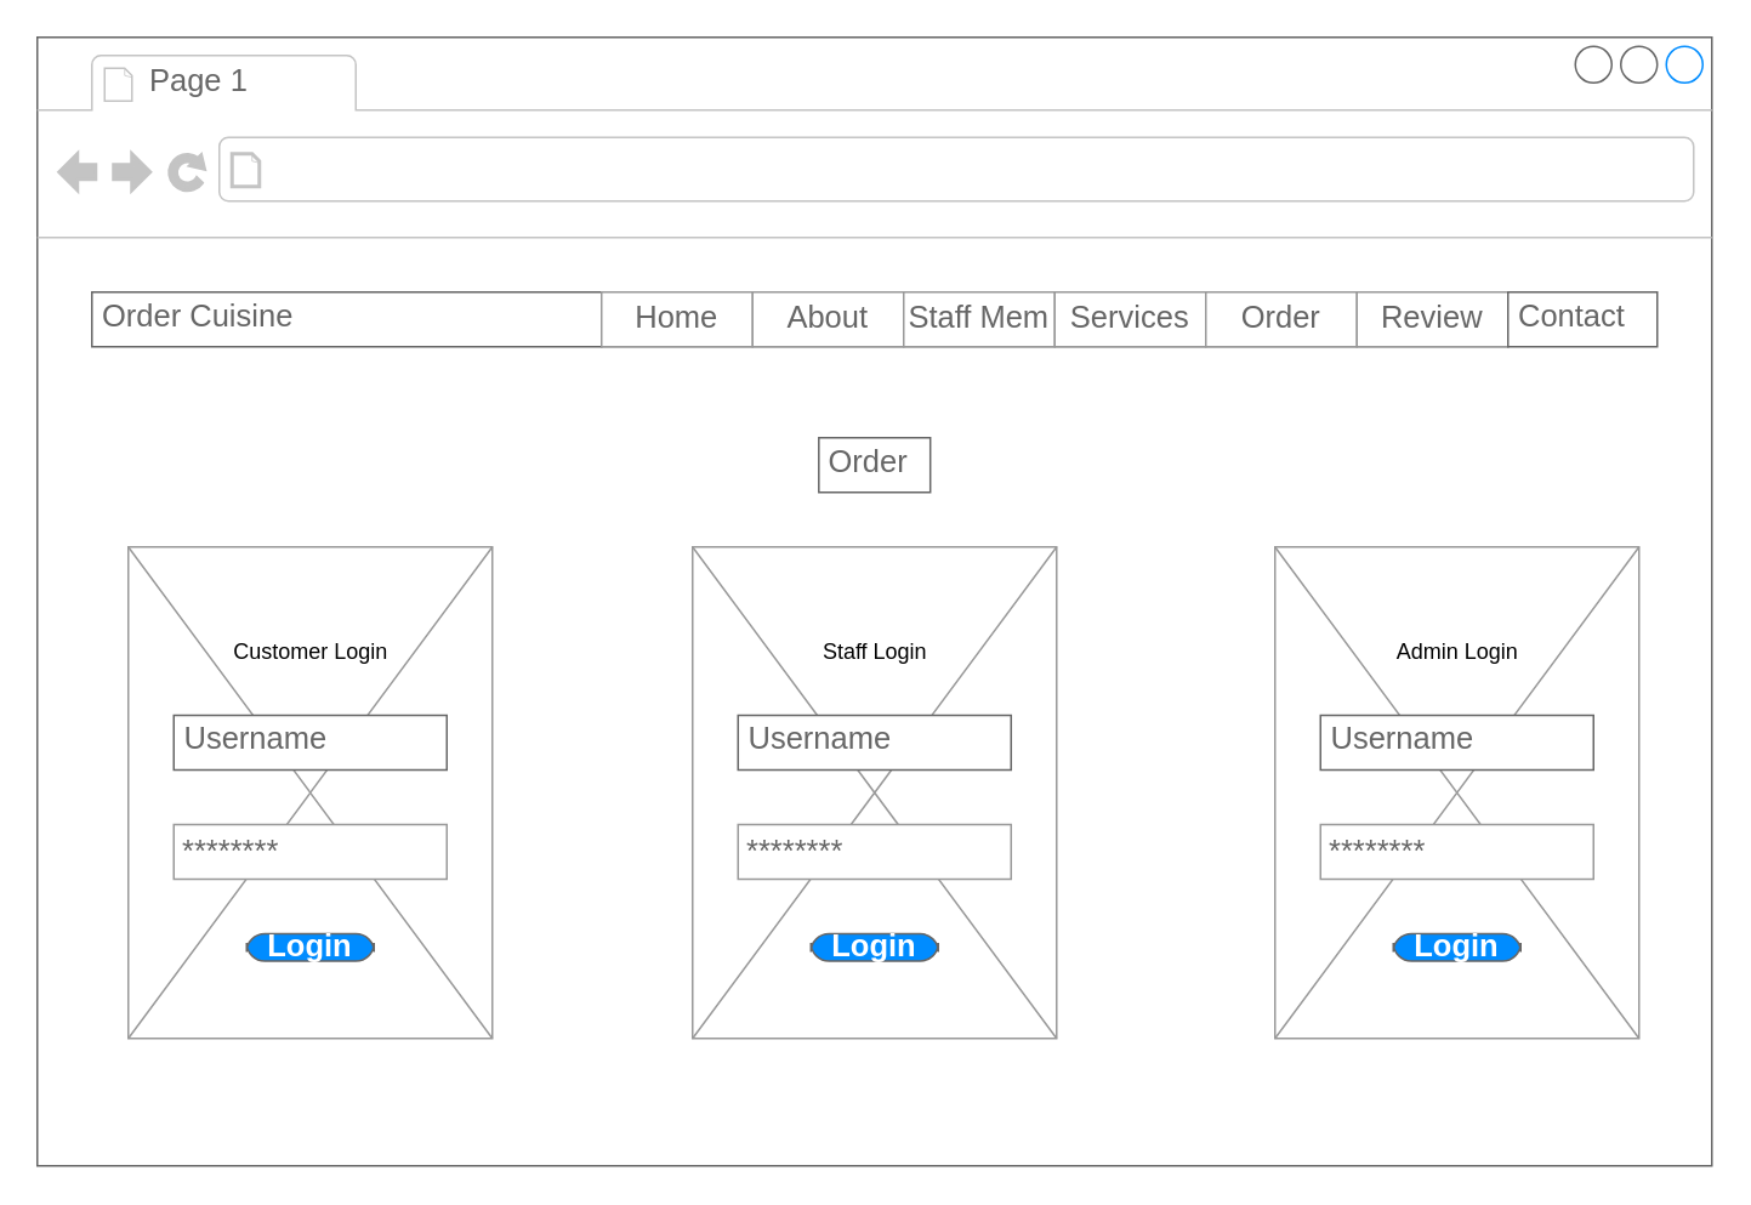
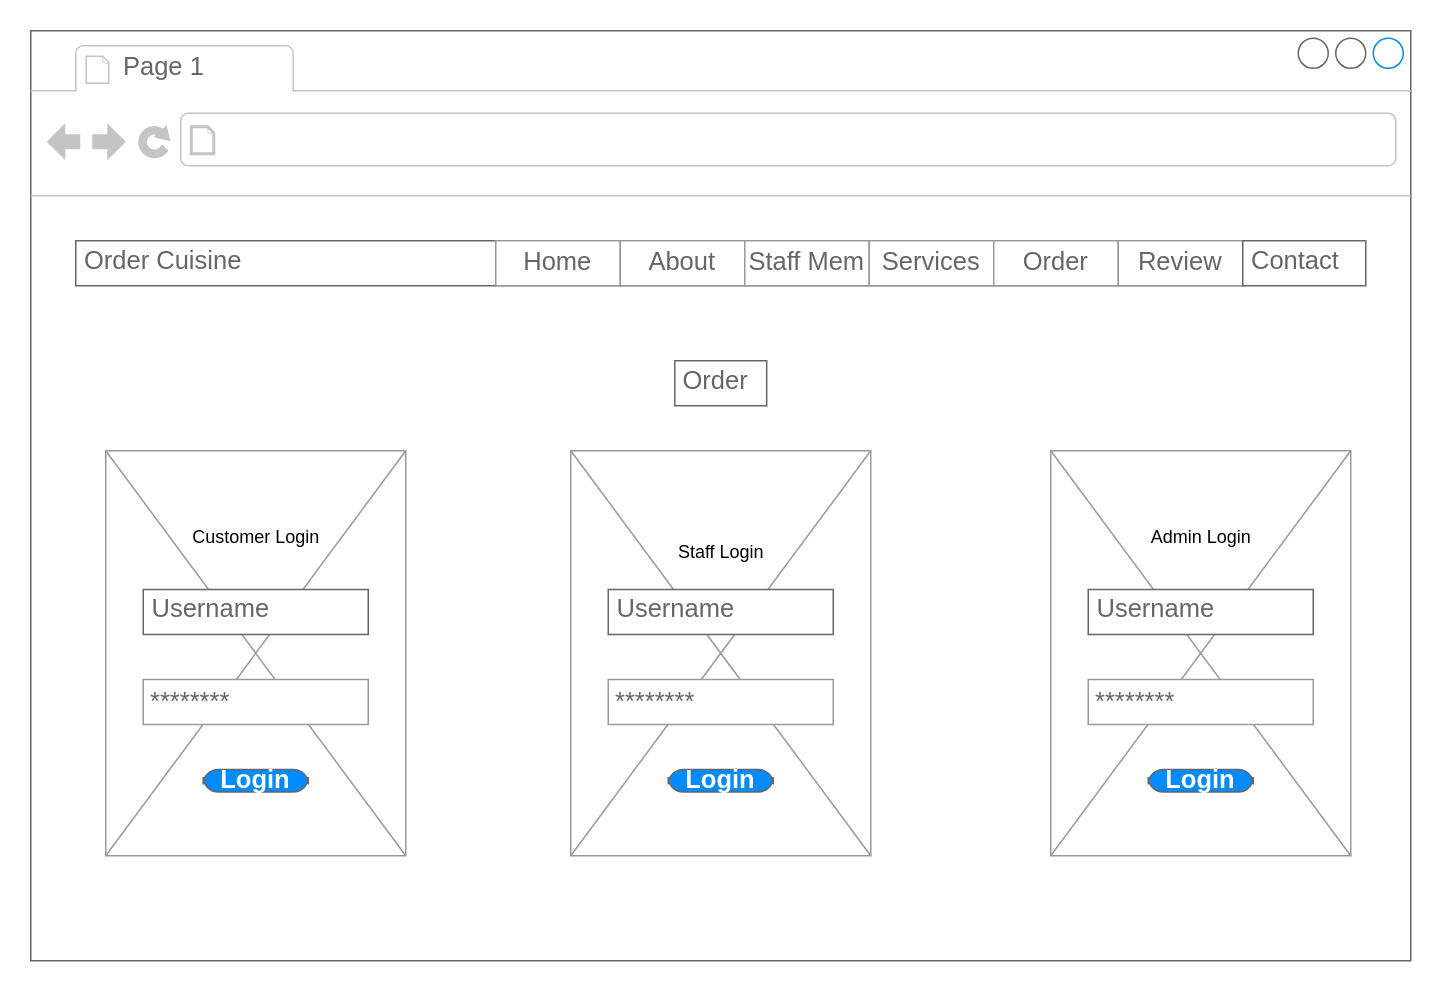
  <mxCell id="0" />
  <mxCell id="1" parent="0" />
  <mxCell id="2" value="" style="strokeWidth=1;shadow=0;dashed=0;align=center;html=1;shape=mxgraph.mockup.containers.browserWindow;rSize=0;strokeColor=#666666;strokeColor2=#008cff;strokeColor3=#c4c4c4;mainText=,;recursiveResize=0;" vertex="1" parent="1"><mxGeometry x="20" y="20" width="920" height="620" as="geometry" /></mxCell>
  <mxCell id="3" value="Page 1" style="strokeWidth=1;shadow=0;dashed=0;align=center;html=1;shape=mxgraph.mockup.containers.anchor;fontSize=17;fontColor=#666666;align=left;whiteSpace=wrap;" vertex="1" parent="2"><mxGeometry x="60" y="12" width="110" height="26" as="geometry" /></mxCell>
  <mxCell id="4" value="Order Cuisine" style="strokeWidth=1;shadow=0;dashed=0;align=center;html=1;shape=mxgraph.mockup.text.textBox;fontColor=#666666;align=left;fontSize=17;spacingLeft=4;spacingTop=-3;whiteSpace=wrap;strokeColor=#666666;mainText=" vertex="1" parent="2"><mxGeometry x="30" y="140" width="280" height="30" as="geometry" /></mxCell>
  <mxCell id="5" value="Order" style="strokeWidth=1;shadow=0;dashed=0;align=center;html=1;shape=mxgraph.mockup.text.textBox;fontColor=#666666;align=left;fontSize=17;spacingLeft=4;spacingTop=-3;whiteSpace=wrap;strokeColor=#666666;mainText=" vertex="1" parent="2"><mxGeometry x="429.38" y="220" width="61.25" height="30" as="geometry" /></mxCell>
  <mxCell id="6" value="" style="group" vertex="1" connectable="0" parent="2"><mxGeometry x="310" y="140" width="580" height="30" as="geometry" /></mxCell>
  <mxCell id="7" value="" style="strokeWidth=1;shadow=0;dashed=0;align=center;html=1;shape=mxgraph.mockup.forms.rrect;rSize=0;strokeColor=#999999;" vertex="1" parent="6"><mxGeometry width="498" height="30" as="geometry" /></mxCell>
  <mxCell id="8" value="Home" style="strokeColor=inherit;fillColor=inherit;gradientColor=inherit;strokeWidth=1;shadow=0;dashed=0;align=center;html=1;shape=mxgraph.mockup.forms.rrect;rSize=0;fontSize=17;fontColor=#666666;whiteSpace=wrap;" vertex="1" parent="7"><mxGeometry width="83" height="30" as="geometry" /></mxCell>
  <mxCell id="9" value="About" style="strokeColor=inherit;fillColor=inherit;gradientColor=inherit;strokeWidth=1;shadow=0;dashed=0;align=center;html=1;shape=mxgraph.mockup.forms.rrect;rSize=0;fontSize=17;fontColor=#666666;whiteSpace=wrap;" vertex="1" parent="7"><mxGeometry x="83" width="83" height="30" as="geometry" /></mxCell>
  <mxCell id="10" value="Staff Mem" style="strokeColor=inherit;fillColor=inherit;gradientColor=inherit;strokeWidth=1;shadow=0;dashed=0;align=center;html=1;shape=mxgraph.mockup.forms.rrect;rSize=0;fontSize=17;fontColor=#666666;whiteSpace=wrap;" vertex="1" parent="7"><mxGeometry x="166" width="83" height="30" as="geometry" /></mxCell>
  <mxCell id="11" value="Services" style="strokeColor=inherit;fillColor=inherit;gradientColor=inherit;strokeWidth=1;shadow=0;dashed=0;align=center;html=1;shape=mxgraph.mockup.forms.rrect;rSize=0;fontSize=17;fontColor=#666666;whiteSpace=wrap;" vertex="1" parent="7"><mxGeometry x="249" width="83" height="30" as="geometry" /></mxCell>
  <mxCell id="12" value="Order" style="strokeColor=inherit;fillColor=inherit;gradientColor=inherit;strokeWidth=1;shadow=0;dashed=0;align=center;html=1;shape=mxgraph.mockup.forms.rrect;rSize=0;fontSize=17;fontColor=#666666;whiteSpace=wrap;" vertex="1" parent="7"><mxGeometry x="332" width="83" height="30" as="geometry" /></mxCell>
  <mxCell id="13" value="Review" style="strokeColor=inherit;fillColor=inherit;gradientColor=inherit;strokeWidth=1;shadow=0;dashed=0;align=center;html=1;shape=mxgraph.mockup.forms.rrect;rSize=0;fontSize=17;fontColor=#666666;whiteSpace=wrap;" vertex="1" parent="7"><mxGeometry x="415" width="83" height="30" as="geometry" /></mxCell>
  <mxCell id="14" value="Contact" style="strokeWidth=1;shadow=0;dashed=0;align=center;html=1;shape=mxgraph.mockup.text.textBox;fontColor=#666666;align=left;fontSize=17;spacingLeft=4;spacingTop=-3;whiteSpace=wrap;strokeColor=#666666;mainText=" vertex="1" parent="6"><mxGeometry x="498" width="82" height="30" as="geometry" /></mxCell>
  <mxCell id="15" value="" style="group" vertex="1" connectable="0" parent="2"><mxGeometry x="50" y="280" width="200" height="270" as="geometry" /></mxCell>
  <mxCell id="16" value="" style="verticalLabelPosition=bottom;shadow=0;dashed=0;align=center;html=1;verticalAlign=top;strokeWidth=1;shape=mxgraph.mockup.graphics.simpleIcon;strokeColor=#999999;" vertex="1" parent="15"><mxGeometry width="200" height="270" as="geometry" /></mxCell>
  <mxCell id="17" value="" style="group" vertex="1" connectable="0" parent="15"><mxGeometry x="25" y="42.5" width="150" height="185" as="geometry" /></mxCell>
  <mxCell id="18" value="********" style="strokeWidth=1;shadow=0;dashed=0;align=center;html=1;shape=mxgraph.mockup.forms.pwField;strokeColor=#999999;mainText=;align=left;fontColor=#666666;fontSize=17;spacingLeft=3;" vertex="1" parent="17"><mxGeometry y="110" width="150" height="30" as="geometry" /></mxCell>
  <mxCell id="19" value="Customer Login" style="text;html=1;align=center;verticalAlign=middle;resizable=0;points=[];autosize=1;strokeColor=none;fillColor=none;" vertex="1" parent="17"><mxGeometry x="20" width="110" height="30" as="geometry" /></mxCell>
  <mxCell id="20" value="Username" style="strokeWidth=1;shadow=0;dashed=0;align=center;html=1;shape=mxgraph.mockup.text.textBox;fontColor=#666666;align=left;fontSize=17;spacingLeft=4;spacingTop=-3;whiteSpace=wrap;strokeColor=#666666;mainText=" vertex="1" parent="17"><mxGeometry y="50" width="150" height="30" as="geometry" /></mxCell>
  <mxCell id="21" value="Login" style="strokeWidth=1;shadow=0;dashed=0;align=center;html=1;shape=mxgraph.mockup.buttons.button;strokeColor=#666666;fontColor=#ffffff;mainText=;buttonStyle=round;fontSize=17;fontStyle=1;fillColor=#008cff;whiteSpace=wrap;" vertex="1" parent="17"><mxGeometry x="40" y="170" width="70" height="15" as="geometry" /></mxCell>
  <mxCell id="22" value="" style="group" vertex="1" connectable="0" parent="2"><mxGeometry x="360.01" y="280" width="200" height="270" as="geometry" /></mxCell>
  <mxCell id="23" value="" style="verticalLabelPosition=bottom;shadow=0;dashed=0;align=center;html=1;verticalAlign=top;strokeWidth=1;shape=mxgraph.mockup.graphics.simpleIcon;strokeColor=#999999;" vertex="1" parent="22"><mxGeometry width="200" height="270" as="geometry" /></mxCell>
  <mxCell id="24" value="" style="group" vertex="1" connectable="0" parent="22"><mxGeometry x="25" y="42.5" width="150" height="185" as="geometry" /></mxCell>
  <mxCell id="25" value="********" style="strokeWidth=1;shadow=0;dashed=0;align=center;html=1;shape=mxgraph.mockup.forms.pwField;strokeColor=#999999;mainText=;align=left;fontColor=#666666;fontSize=17;spacingLeft=3;" vertex="1" parent="24"><mxGeometry y="110" width="150" height="30" as="geometry" /></mxCell>
- <mxCell id="26" value="Staff Login" style="text;html=1;align=center;verticalAlign=middle;resizable=0;points=[];autosize=1;strokeColor=none;fillColor=none;" vertex="1" parent="24"><mxGeometry x="35" width="80" height="30" as="geometry" /></mxCell>
+ <mxCell id="26" value="Staff Login" style="text;html=1;align=center;verticalAlign=middle;resizable=0;points=[];autosize=1;strokeColor=none;fillColor=none;" vertex="1" parent="24"><mxGeometry x="35" y="10" width="80" height="30" as="geometry" /></mxCell>
  <mxCell id="27" value="Username" style="strokeWidth=1;shadow=0;dashed=0;align=center;html=1;shape=mxgraph.mockup.text.textBox;fontColor=#666666;align=left;fontSize=17;spacingLeft=4;spacingTop=-3;whiteSpace=wrap;strokeColor=#666666;mainText=" vertex="1" parent="24"><mxGeometry y="50" width="150" height="30" as="geometry" /></mxCell>
  <mxCell id="28" value="Login" style="strokeWidth=1;shadow=0;dashed=0;align=center;html=1;shape=mxgraph.mockup.buttons.button;strokeColor=#666666;fontColor=#ffffff;mainText=;buttonStyle=round;fontSize=17;fontStyle=1;fillColor=#008cff;whiteSpace=wrap;" vertex="1" parent="24"><mxGeometry x="40" y="170" width="70" height="15" as="geometry" /></mxCell>
  <mxCell id="29" value="" style="group" vertex="1" connectable="0" parent="2"><mxGeometry x="680" y="280" width="200" height="270" as="geometry" /></mxCell>
  <mxCell id="30" value="" style="verticalLabelPosition=bottom;shadow=0;dashed=0;align=center;html=1;verticalAlign=top;strokeWidth=1;shape=mxgraph.mockup.graphics.simpleIcon;strokeColor=#999999;" vertex="1" parent="29"><mxGeometry width="200" height="270" as="geometry" /></mxCell>
  <mxCell id="31" value="" style="group" vertex="1" connectable="0" parent="29"><mxGeometry x="25" y="42.5" width="150" height="185" as="geometry" /></mxCell>
  <mxCell id="32" value="********" style="strokeWidth=1;shadow=0;dashed=0;align=center;html=1;shape=mxgraph.mockup.forms.pwField;strokeColor=#999999;mainText=;align=left;fontColor=#666666;fontSize=17;spacingLeft=3;" vertex="1" parent="31"><mxGeometry y="110" width="150" height="30" as="geometry" /></mxCell>
  <mxCell id="33" value="Admin Login" style="text;html=1;align=center;verticalAlign=middle;resizable=0;points=[];autosize=1;strokeColor=none;fillColor=none;" vertex="1" parent="31"><mxGeometry x="30" width="90" height="30" as="geometry" /></mxCell>
  <mxCell id="34" value="Username" style="strokeWidth=1;shadow=0;dashed=0;align=center;html=1;shape=mxgraph.mockup.text.textBox;fontColor=#666666;align=left;fontSize=17;spacingLeft=4;spacingTop=-3;whiteSpace=wrap;strokeColor=#666666;mainText=" vertex="1" parent="31"><mxGeometry y="50" width="150" height="30" as="geometry" /></mxCell>
  <mxCell id="35" value="Login" style="strokeWidth=1;shadow=0;dashed=0;align=center;html=1;shape=mxgraph.mockup.buttons.button;strokeColor=#666666;fontColor=#ffffff;mainText=;buttonStyle=round;fontSize=17;fontStyle=1;fillColor=#008cff;whiteSpace=wrap;" vertex="1" parent="31"><mxGeometry x="40" y="170" width="70" height="15" as="geometry" /></mxCell>
